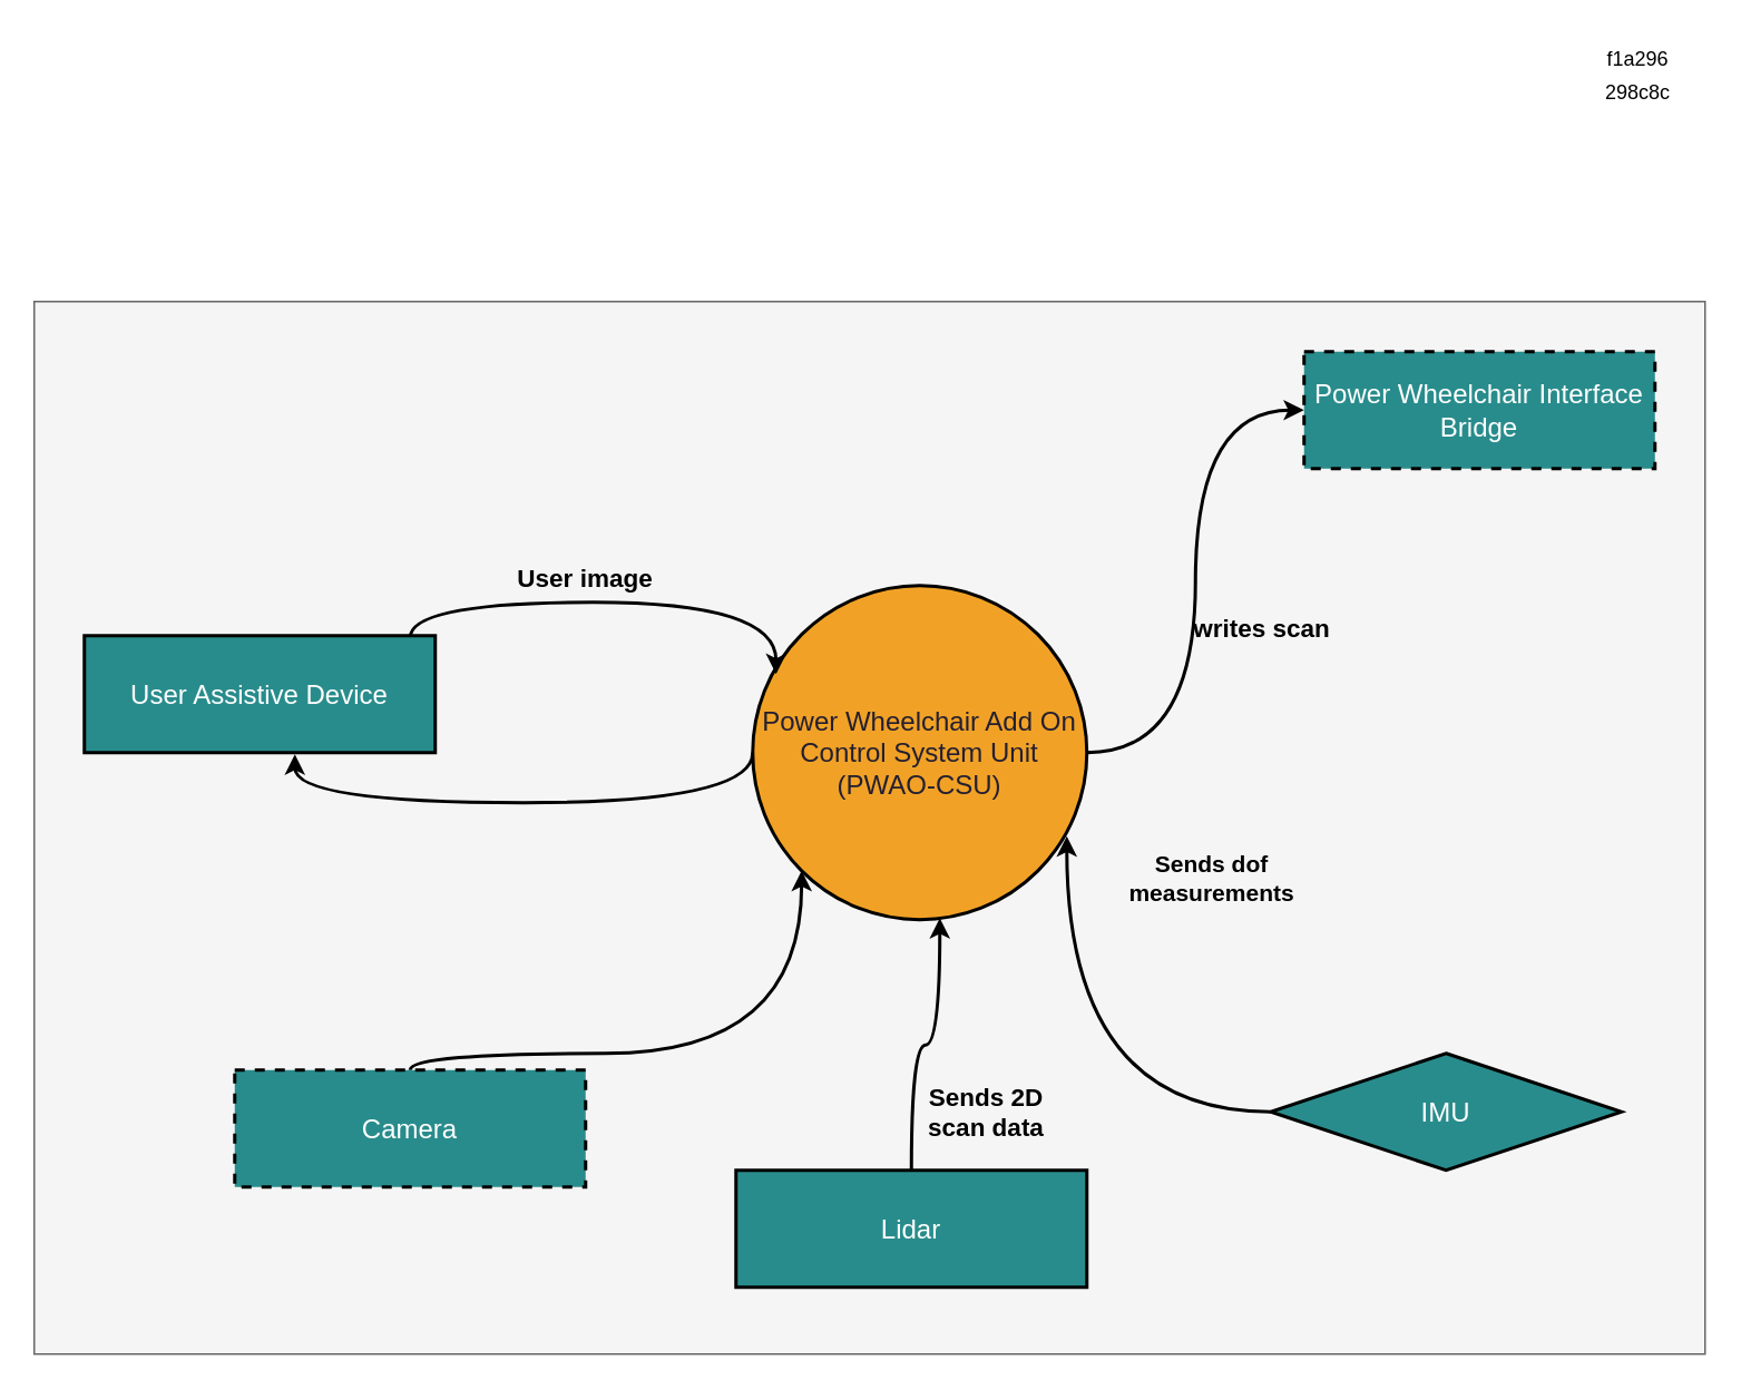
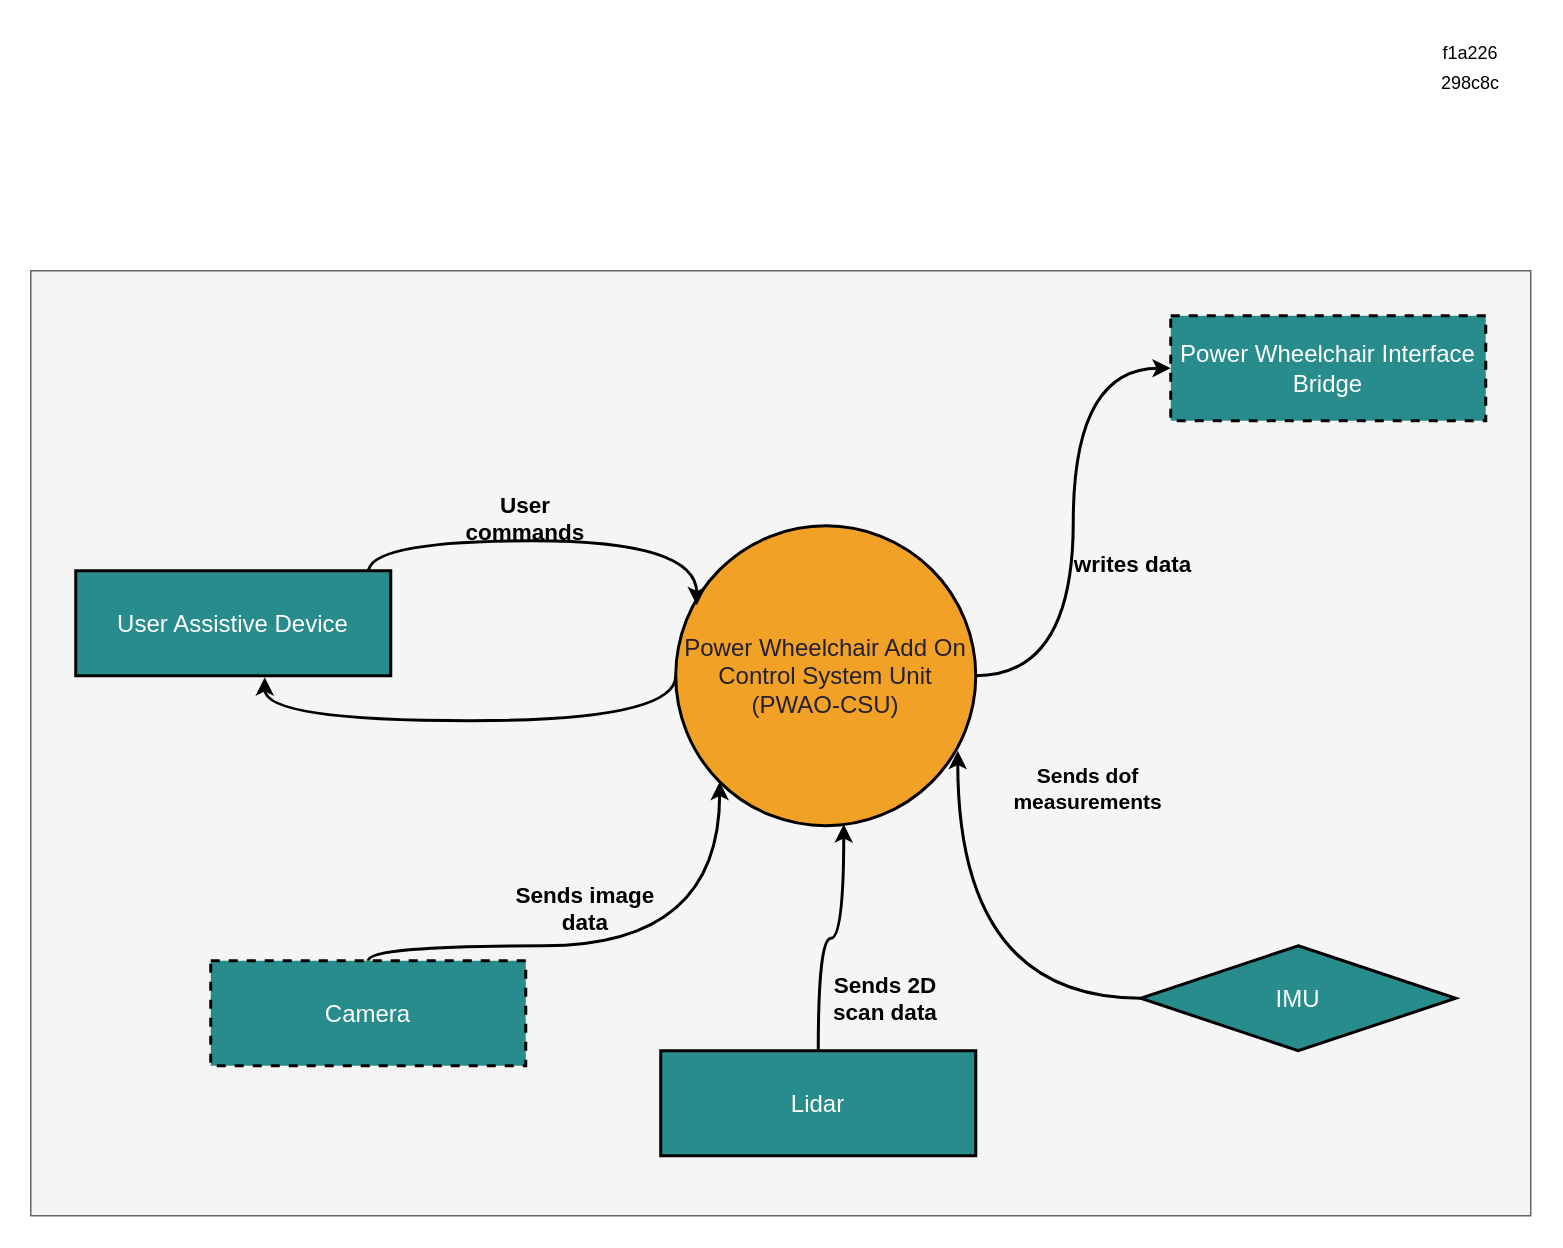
  <mxCell id="0" />
  <mxCell id="1" parent="0" />
  <mxCell id="2" value="" style="rounded=0;whiteSpace=wrap;html=1;fillColor=#f5f5f5;strokeColor=#666666;fontColor=#333333;" parent="1" vertex="1"><mxGeometry x="20" y="180" width="1000" height="630" as="geometry" /></mxCell>
  <mxCell id="3" style="edgeStyle=orthogonalEdgeStyle;rounded=0;orthogonalLoop=1;jettySize=auto;html=1;entryX=0;entryY=0.5;entryDx=0;entryDy=0;curved=1;strokeWidth=2;" parent="1" source="4" target="10" edge="1"><mxGeometry relative="1" as="geometry" /></mxCell>
  <mxCell id="4" value="&lt;font color=&quot;#241f31&quot; style=&quot;font-size: 16px;&quot;&gt;Power Wheelchair Add On&lt;br&gt;Control System Unit (PWAO-CSU)&lt;/font&gt;" style="ellipse;whiteSpace=wrap;html=1;aspect=fixed;fillColor=#f1a226;strokeColor=#000000;strokeWidth=2;" parent="1" vertex="1"><mxGeometry x="450" y="350" width="200" height="200" as="geometry" /></mxCell>
- <mxCell id="5" value="f1a296" style="text;html=1;align=center;verticalAlign=middle;whiteSpace=wrap;rounded=0;" parent="1" vertex="1"><mxGeometry x="950" y="20" width="60" height="30" as="geometry" /></mxCell>
+ <mxCell id="5" value="f1a226" style="text;html=1;align=center;verticalAlign=middle;whiteSpace=wrap;rounded=0;" parent="1" vertex="1"><mxGeometry x="950" y="20" width="60" height="30" as="geometry" /></mxCell>
  <mxCell id="6" value="298c8c" style="text;html=1;align=center;verticalAlign=middle;whiteSpace=wrap;rounded=0;" parent="1" vertex="1"><mxGeometry x="950" y="40" width="60" height="30" as="geometry" /></mxCell>
  <mxCell id="7" style="edgeStyle=orthogonalEdgeStyle;rounded=0;orthogonalLoop=1;jettySize=auto;html=1;curved=1;exitX=0.929;exitY=0.014;exitDx=0;exitDy=0;exitPerimeter=0;entryX=0.07;entryY=0.265;entryDx=0;entryDy=0;entryPerimeter=0;strokeWidth=2;" parent="1" source="8" target="4" edge="1"><mxGeometry relative="1" as="geometry"><Array as="points"><mxPoint x="245" y="360" /><mxPoint x="464" y="360" /></Array></mxGeometry></mxCell>
  <mxCell id="8" value="&lt;font style=&quot;font-size: 16px;&quot; color=&quot;#ffffff&quot;&gt;User Assistive Device&lt;br&gt;&lt;/font&gt;" style="rounded=0;whiteSpace=wrap;html=1;fillColor=#298c8c;strokeWidth=2;" parent="1" vertex="1"><mxGeometry x="50" y="380" width="210" height="70" as="geometry" /></mxCell>
  <mxCell id="9" value="&lt;font style=&quot;font-size: 16px;&quot; color=&quot;#ffffff&quot;&gt;IMU&lt;/font&gt;" style="rhombus;whiteSpace=wrap;html=1;fillColor=#298c8c;strokeWidth=2;" parent="1" vertex="1"><mxGeometry x="760" y="630" width="210" height="70" as="geometry" /></mxCell>
  <mxCell id="10" value="&lt;font style=&quot;font-size: 16px;&quot; color=&quot;#ffffff&quot;&gt;Power Wheelchair Interface Bridge&lt;br&gt;&lt;/font&gt;" style="rounded=0;whiteSpace=wrap;html=1;fillColor=#298c8c;strokeWidth=2;dashed=1;" parent="1" vertex="1"><mxGeometry x="780" y="210" width="210" height="70" as="geometry" /></mxCell>
  <mxCell id="11" style="edgeStyle=orthogonalEdgeStyle;rounded=0;orthogonalLoop=1;jettySize=auto;html=1;exitX=0;exitY=0.5;exitDx=0;exitDy=0;entryX=0.6;entryY=1.014;entryDx=0;entryDy=0;entryPerimeter=0;curved=1;strokeWidth=2;" parent="1" source="4" target="8" edge="1"><mxGeometry relative="1" as="geometry"><Array as="points"><mxPoint x="450" y="480" /><mxPoint x="176" y="480" /></Array></mxGeometry></mxCell>
- <mxCell id="12" value="&lt;font style=&quot;font-size: 15px;&quot;&gt;&lt;b&gt;User image&lt;br&gt;&lt;/b&gt;&lt;/font&gt;" style="text;html=1;align=center;verticalAlign=middle;whiteSpace=wrap;rounded=0;" parent="1" vertex="1"><mxGeometry x="300" y="330" width="100" height="30" as="geometry" /></mxCell>
+ <mxCell id="12" value="&lt;font style=&quot;font-size: 15px;&quot;&gt;&lt;b&gt;User commands&lt;br&gt;&lt;/b&gt;&lt;/font&gt;" style="text;html=1;align=center;verticalAlign=middle;whiteSpace=wrap;rounded=0;" parent="1" vertex="1"><mxGeometry x="300" y="330" width="100" height="30" as="geometry" /></mxCell>
  <mxCell id="13" value="&lt;font style=&quot;font-size: 14px;&quot;&gt;&lt;b&gt;Sends dof measurements&lt;br&gt;&lt;/b&gt;&lt;/font&gt;" style="text;html=1;align=center;verticalAlign=middle;whiteSpace=wrap;rounded=0;" parent="1" vertex="1"><mxGeometry x="675" y="510" width="100" height="30" as="geometry" /></mxCell>
- <mxCell id="14" value="&lt;font style=&quot;font-size: 15px;&quot;&gt;&lt;b&gt;writes scan&lt;br&gt;&lt;/b&gt;&lt;/font&gt;" style="text;html=1;align=center;verticalAlign=middle;whiteSpace=wrap;rounded=0;" parent="1" vertex="1"><mxGeometry x="705" y="360" width="100" height="30" as="geometry" /></mxCell>
+ <mxCell id="14" value="&lt;font style=&quot;font-size: 15px;&quot;&gt;&lt;b&gt;writes data&lt;br&gt;&lt;/b&gt;&lt;/font&gt;" style="text;html=1;align=center;verticalAlign=middle;whiteSpace=wrap;rounded=0;" parent="1" vertex="1"><mxGeometry x="705" y="360" width="100" height="30" as="geometry" /></mxCell>
  <mxCell id="15" value="&lt;font style=&quot;font-size: 16px;&quot; color=&quot;#ffffff&quot;&gt;Lidar&lt;/font&gt;" style="rounded=0;whiteSpace=wrap;html=1;fillColor=#298c8c;strokeWidth=2;" parent="1" vertex="1"><mxGeometry x="440" y="700" width="210" height="70" as="geometry" /></mxCell>
  <mxCell id="16" style="edgeStyle=orthogonalEdgeStyle;rounded=0;orthogonalLoop=1;jettySize=auto;html=1;entryX=0;entryY=1;entryDx=0;entryDy=0;curved=1;strokeWidth=2;" parent="1" source="17" target="4" edge="1"><mxGeometry relative="1" as="geometry"><Array as="points"><mxPoint x="245" y="630" /><mxPoint x="479" y="630" /></Array></mxGeometry></mxCell>
  <mxCell id="17" value="&lt;font style=&quot;font-size: 16px;&quot; color=&quot;#ffffff&quot;&gt;Camera&lt;/font&gt;" style="rounded=0;whiteSpace=wrap;html=1;fillColor=#298c8c;strokeWidth=2;dashed=1;" parent="1" vertex="1"><mxGeometry x="140" y="640" width="210" height="70" as="geometry" /></mxCell>
  <mxCell id="18" style="edgeStyle=orthogonalEdgeStyle;rounded=0;orthogonalLoop=1;jettySize=auto;html=1;entryX=0.56;entryY=0.995;entryDx=0;entryDy=0;entryPerimeter=0;strokeWidth=2;curved=1;" parent="1" source="15" target="4" edge="1"><mxGeometry relative="1" as="geometry" /></mxCell>
  <mxCell id="19" style="edgeStyle=orthogonalEdgeStyle;rounded=0;orthogonalLoop=1;jettySize=auto;html=1;entryX=0.94;entryY=0.75;entryDx=0;entryDy=0;entryPerimeter=0;strokeWidth=2;curved=1;" parent="1" source="9" target="4" edge="1"><mxGeometry relative="1" as="geometry" /></mxCell>
  <mxCell id="20" value="&lt;font style=&quot;font-size: 15px;&quot;&gt;&lt;b&gt;Sends 2D scan data&lt;br&gt;&lt;/b&gt;&lt;/font&gt;" style="text;html=1;align=center;verticalAlign=middle;whiteSpace=wrap;rounded=0;" parent="1" vertex="1"><mxGeometry x="540" y="650" width="100" height="30" as="geometry" /></mxCell>
+ <mxCell id="21" value="&lt;font style=&quot;font-size: 15px;&quot;&gt;&lt;b&gt;Sends image data&lt;br&gt;&lt;/b&gt;&lt;/font&gt;" style="text;html=1;align=center;verticalAlign=middle;whiteSpace=wrap;rounded=0;" parent="1" vertex="1"><mxGeometry x="340" y="590" width="100" height="30" as="geometry" /></mxCell>
